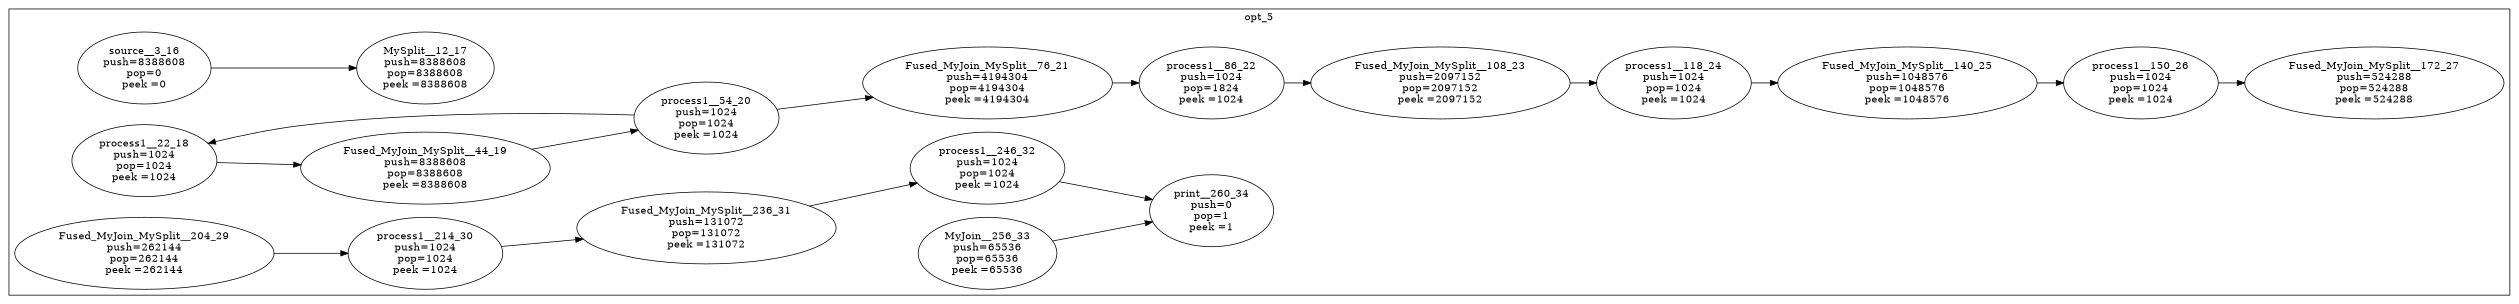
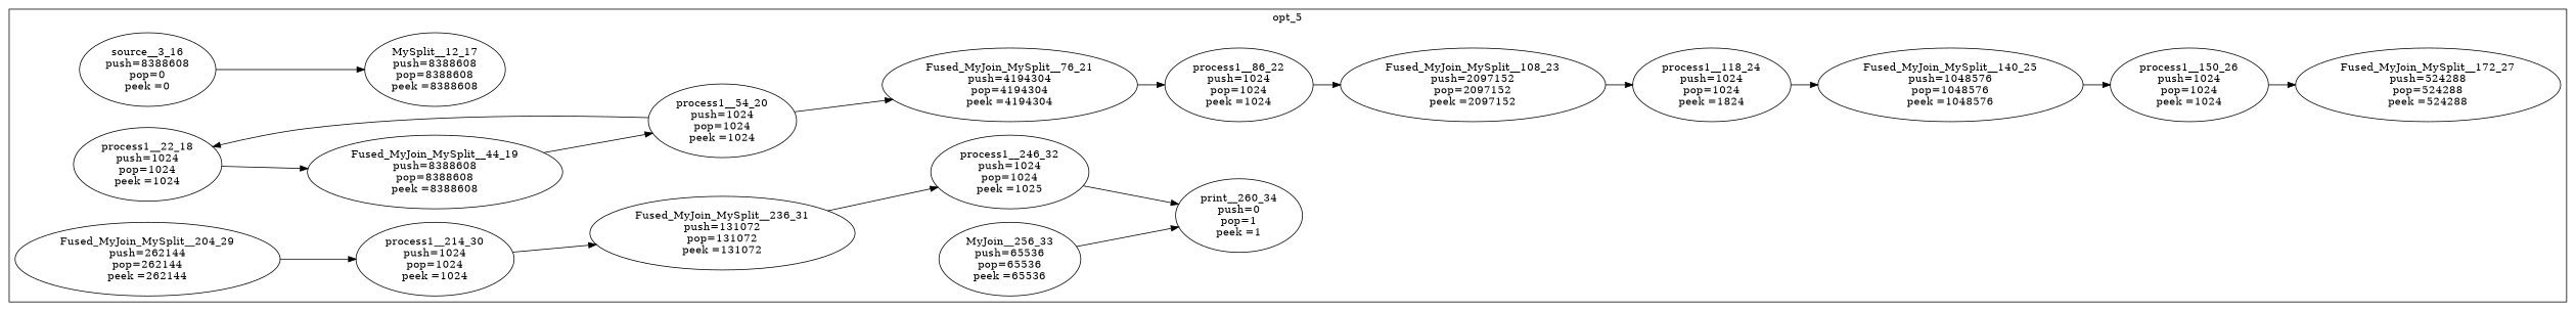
  digraph {
    rankdir=LR
    n1 [label="source__3_16\npush=8388608\npop=0\npeek =0"]
    n2 [label="MySplit__12_17\npush=8388608\npop=8388608\npeek =8388608"]
    n3 [label="process1__22_18\npush=1024\npop=1024\npeek =1024"]
    n4 [label="Fused_MyJoin_MySplit__44_19\npush=8388608\npop=8388608\npeek =8388608"]
    n5 [label="process1__54_20\npush=1024\npop=1024\npeek =1024"]
    n6 [label="Fused_MyJoin_MySplit__76_21\npush=4194304\npop=4194304\npeek =4194304"]
-   n7 [label="process1__86_22\npush=1024\npop=1824\npeek =1024"]
+   n7 [label="process1__86_22\npush=1024\npop=1024\npeek =1024"]
    n8 [label="Fused_MyJoin_MySplit__108_23\npush=2097152\npop=2097152\npeek =2097152"]
-   n9 [label="process1__118_24\npush=1024\npop=1024\npeek =1024"]
+   n9 [label="process1__118_24\npush=1024\npop=1024\npeek =1824"]
    n10 [label="Fused_MyJoin_MySplit__140_25\npush=1048576\npop=1048576\npeek =1048576"]
    n11 [label="process1__150_26\npush=1024\npop=1024\npeek =1024"]
    n12 [label="Fused_MyJoin_MySplit__172_27\npush=524288\npop=524288\npeek =524288"]
    n13 [label="Fused_MyJoin_MySplit__204_29\npush=262144\npop=262144\npeek =262144"]
    n14 [label="process1__214_30\npush=1024\npop=1024\npeek =1024"]
    n15 [label="Fused_MyJoin_MySplit__236_31\npush=131072\npop=131072\npeek =131072"]
-   n16 [label="process1__246_32\npush=1024\npop=1024\npeek =1024"]
+   n16 [label="process1__246_32\npush=1024\npop=1024\npeek =1025"]
    n17 [label="MyJoin__256_33\npush=65536\npop=65536\npeek =65536"]
    n18 [label="print__260_34\npush=0\npop=1\npeek =1"]
    subgraph cluster_1 {
      label=opt_5
      n1
      n2
      n3
      n4
      n5
      n6
      n7
      n8
      n9
      n10
      n11
      n12
      n13
      n14
      n15
      n16
      n17
      n18
    }
    n1 -> n2
    n3 -> n4
    n4 -> n5
    n5 -> n3
    n5 -> n6
    n6 -> n7
    n7 -> n8
    n8 -> n9
    n9 -> n10
    n10 -> n11
    n11 -> n12
    n13 -> n14
    n14 -> n15
    n15 -> n16
    n16 -> n18
    n17 -> n18
  }
